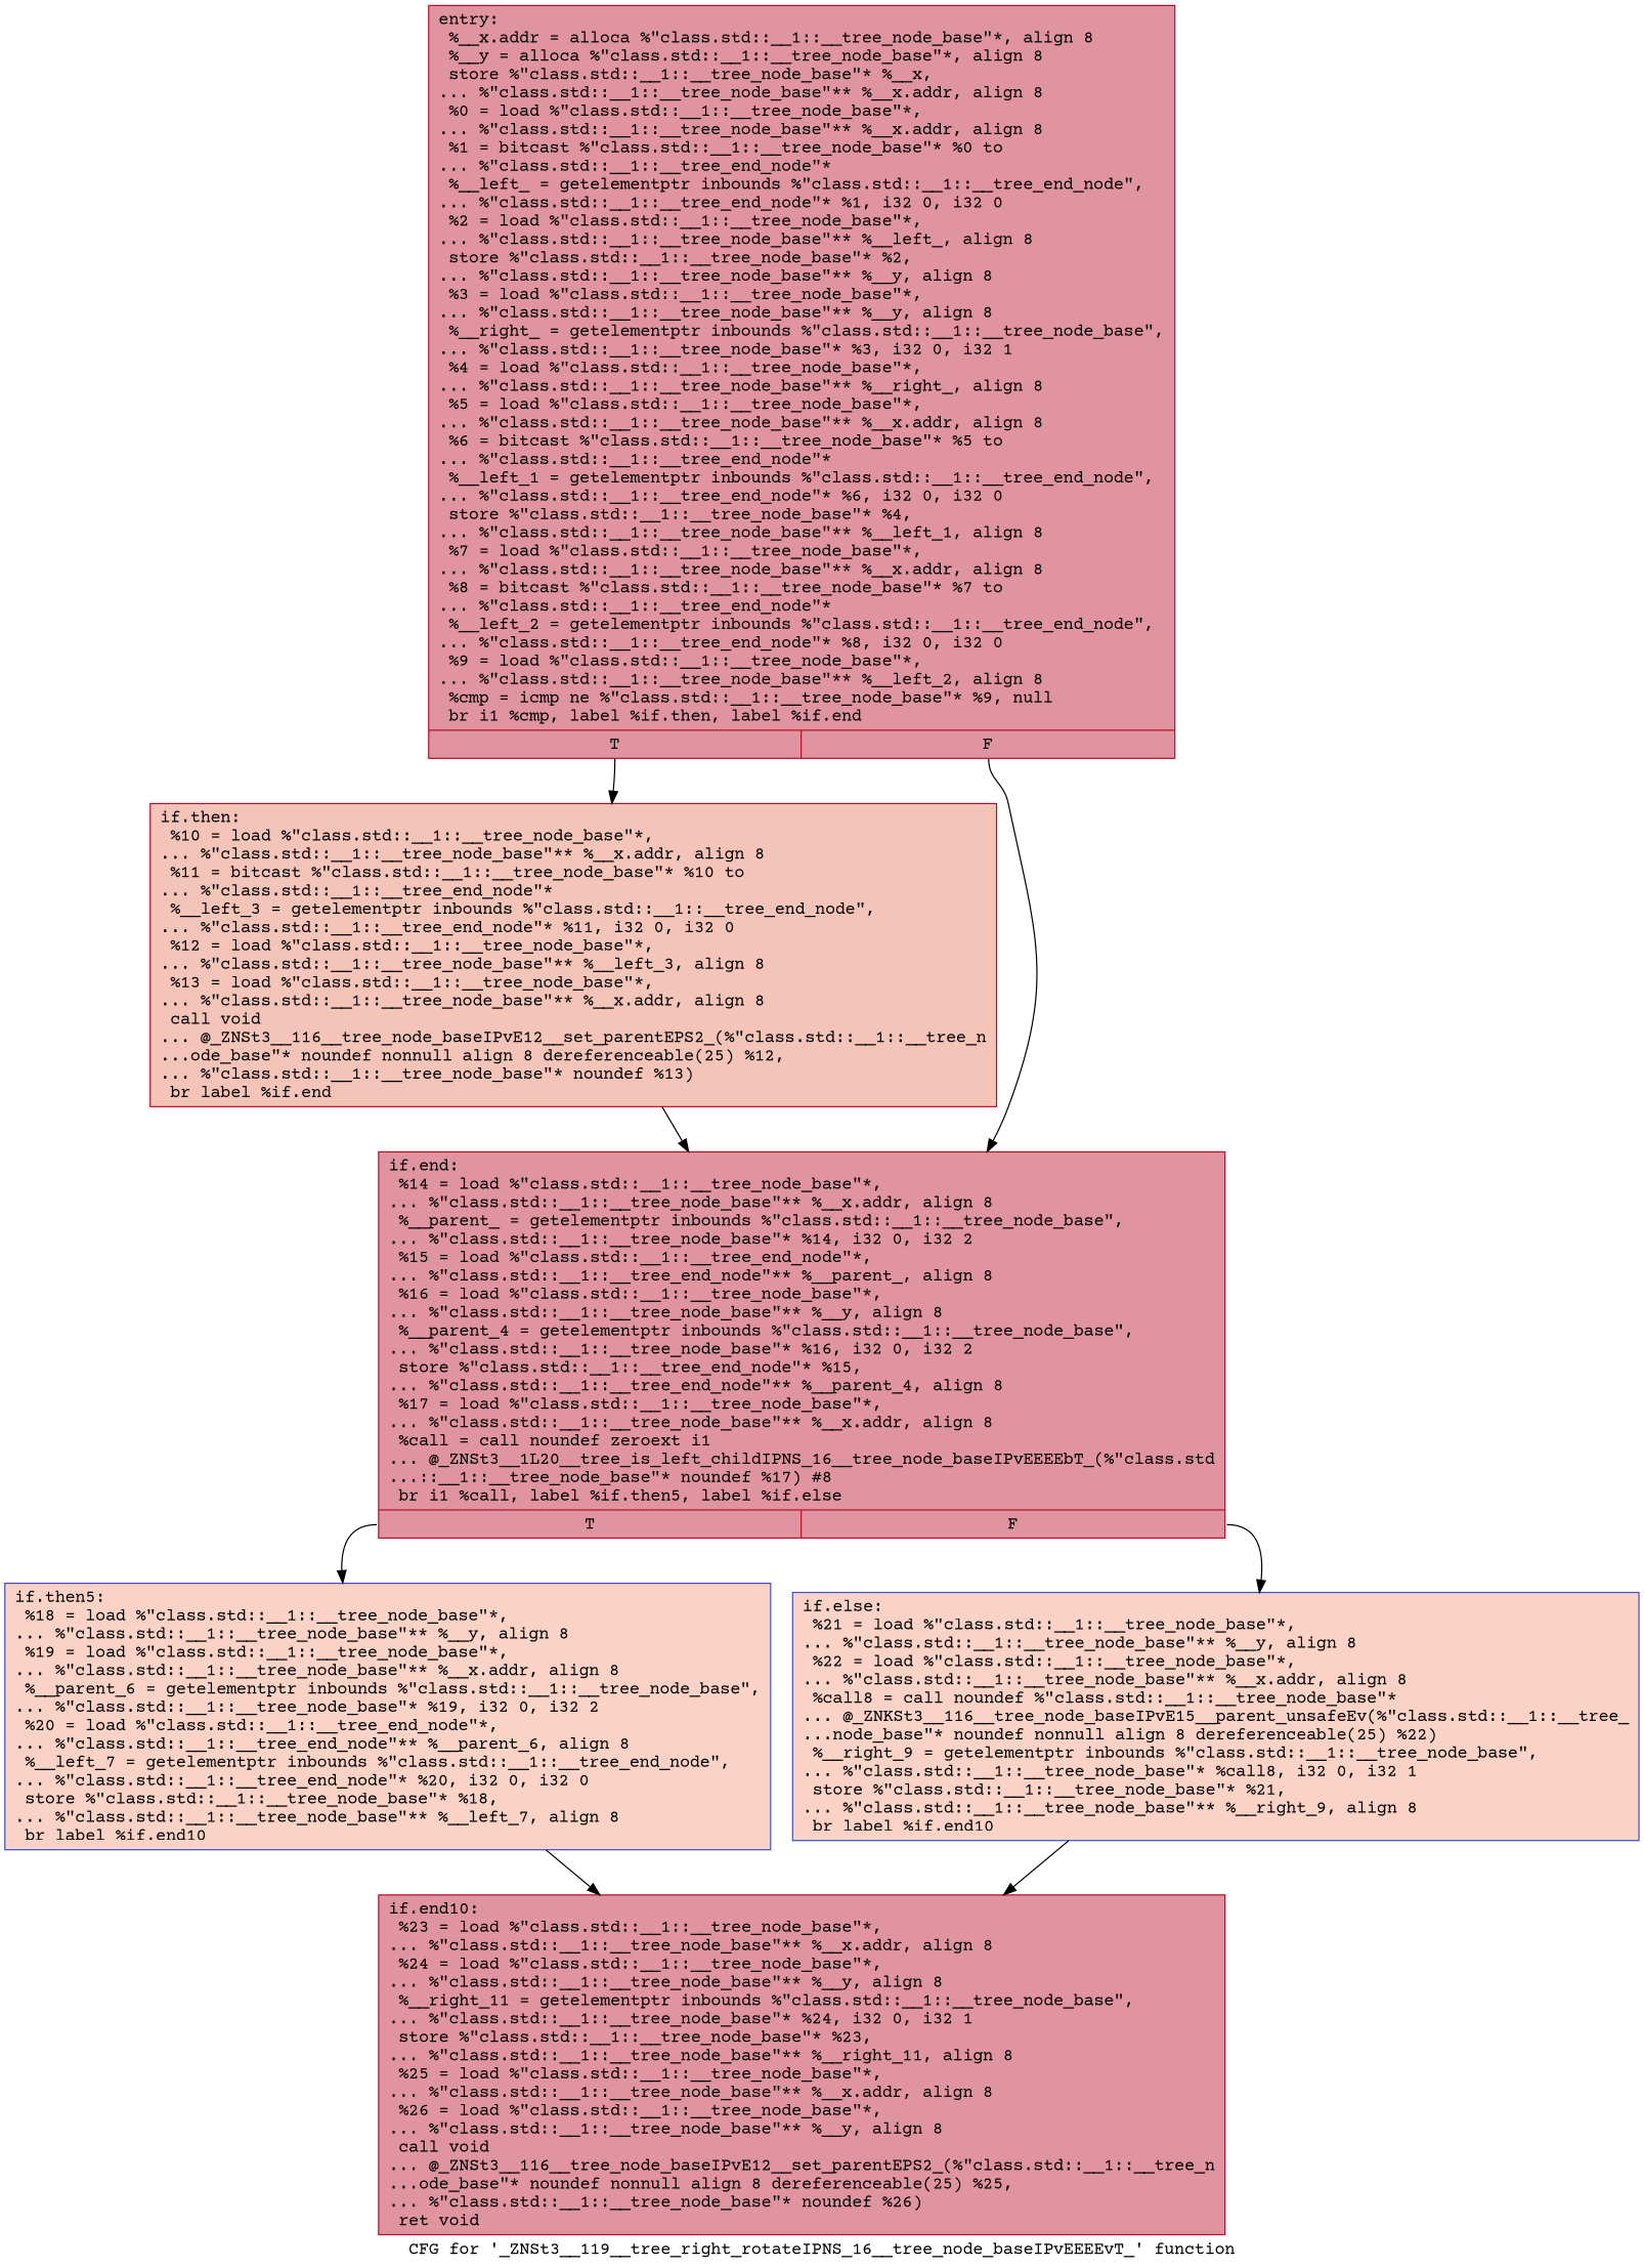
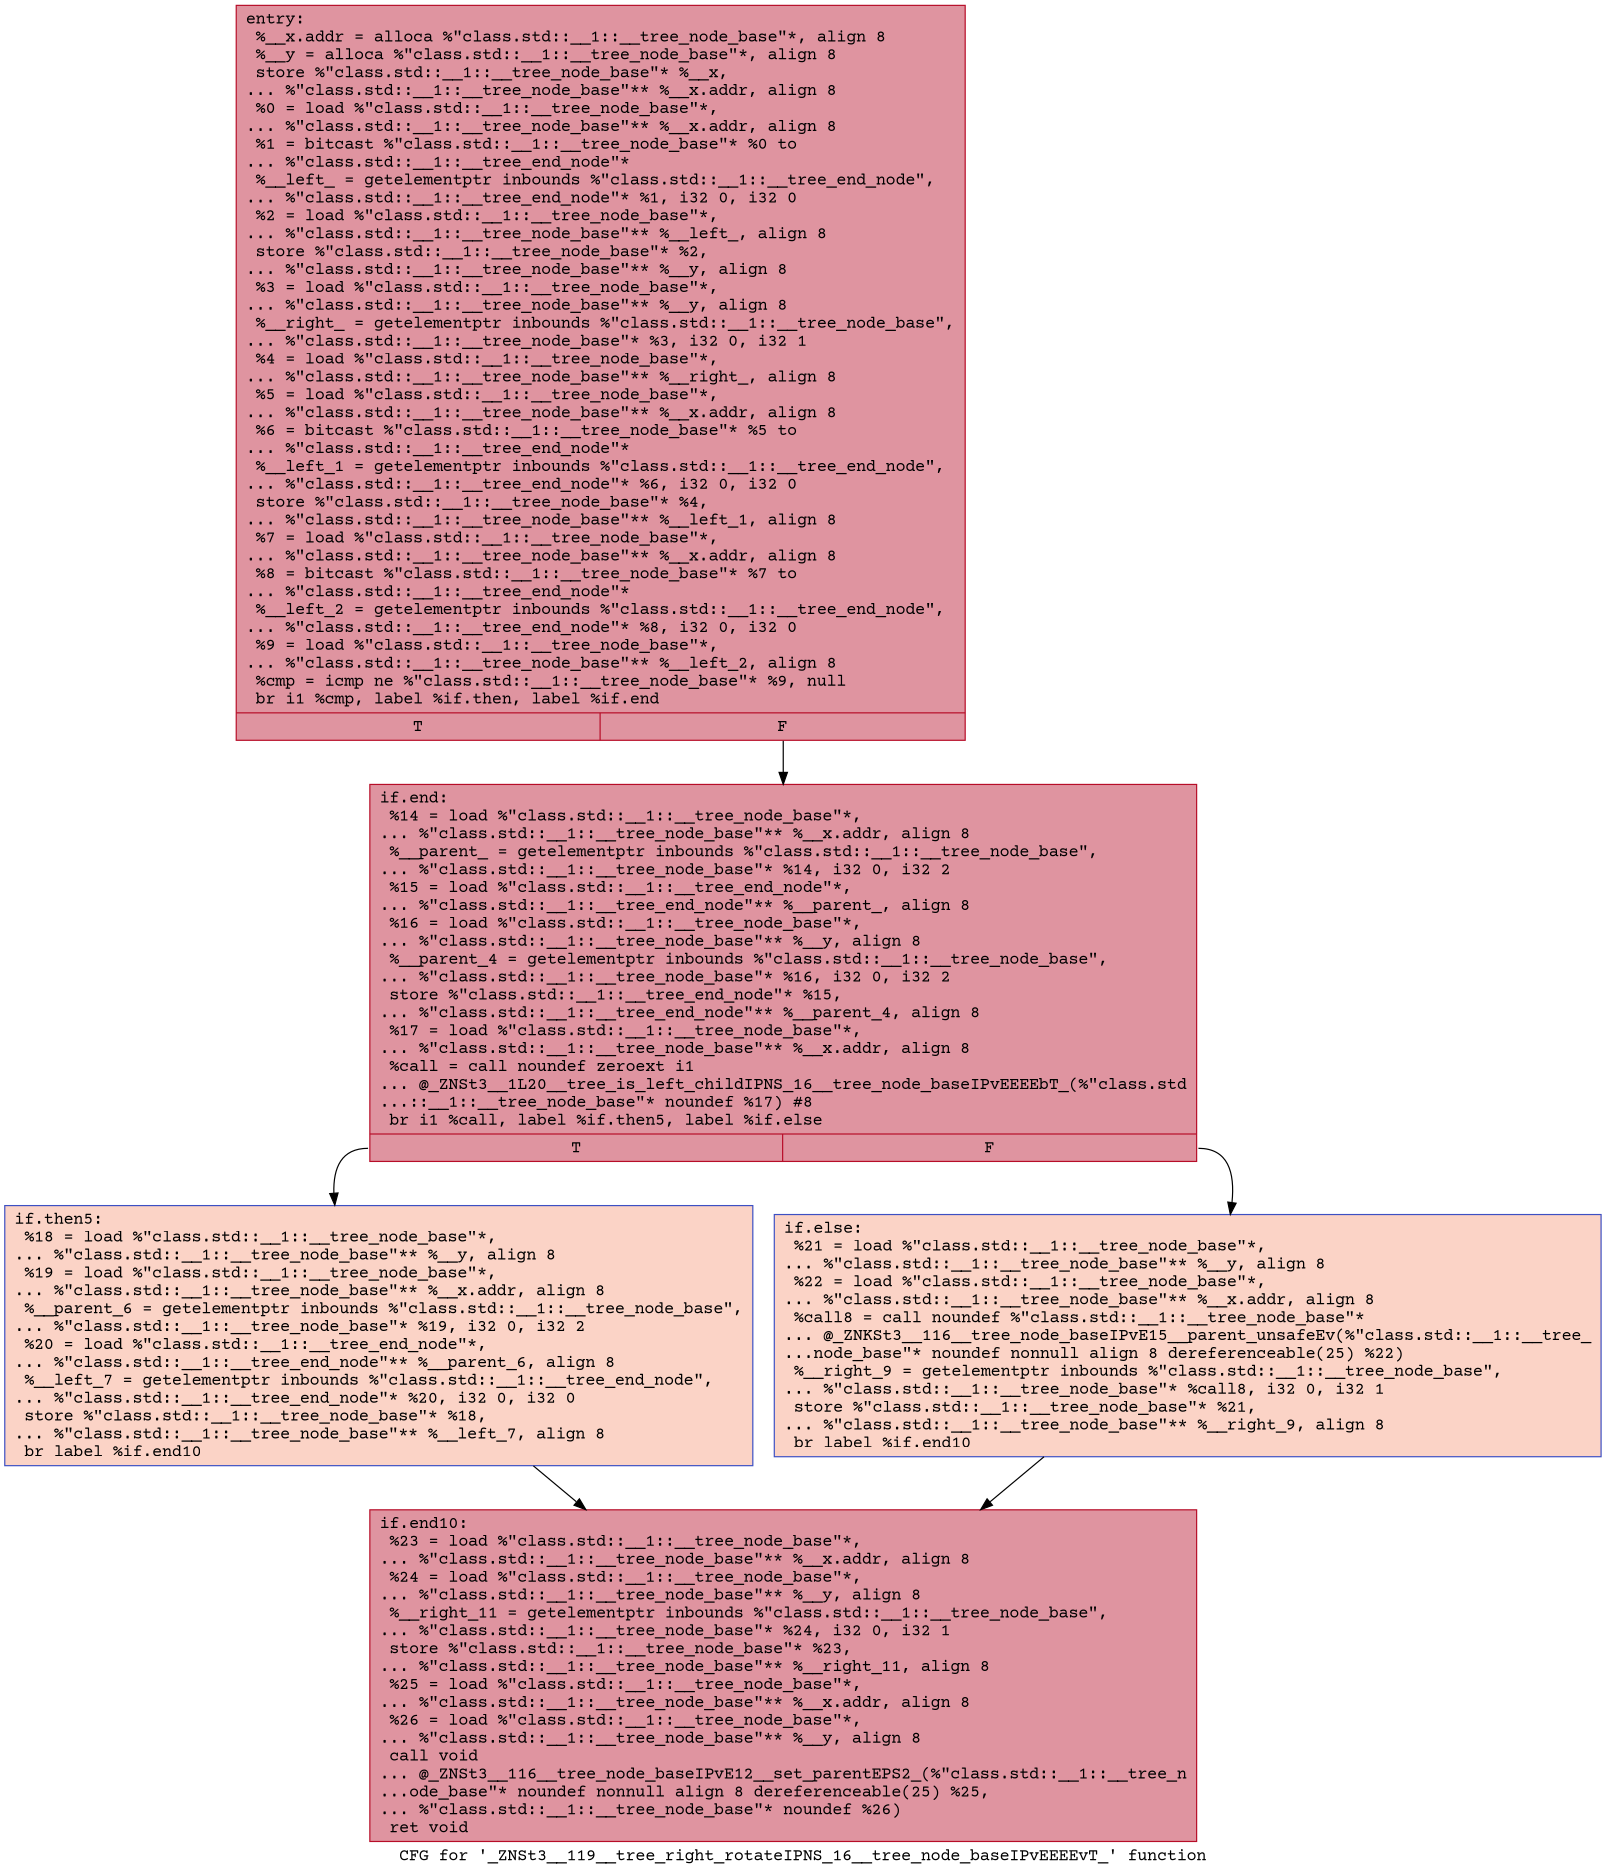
  digraph {
    label="CFG for '_ZNSt3__119__tree_right_rotateIPNS_16__tree_node_baseIPvEEEEvT_' function"
    fontname="Courier Prime"
    node [color="#b70d28ff" fillcolor="#b70d2870" shape=record style=filled fontname="Courier Prime"]
    edge [fontname="Courier Prime"]
    n1 [label="{entry:\l  %__x.addr = alloca %\"class.std::__1::__tree_node_base\"*, align 8\l  %__y = alloca %\"class.std::__1::__tree_node_base\"*, align 8\l  store %\"class.std::__1::__tree_node_base\"* %__x,\l... %\"class.std::__1::__tree_node_base\"** %__x.addr, align 8\l  %0 = load %\"class.std::__1::__tree_node_base\"*,\l... %\"class.std::__1::__tree_node_base\"** %__x.addr, align 8\l  %1 = bitcast %\"class.std::__1::__tree_node_base\"* %0 to\l... %\"class.std::__1::__tree_end_node\"*\l  %__left_ = getelementptr inbounds %\"class.std::__1::__tree_end_node\",\l... %\"class.std::__1::__tree_end_node\"* %1, i32 0, i32 0\l  %2 = load %\"class.std::__1::__tree_node_base\"*,\l... %\"class.std::__1::__tree_node_base\"** %__left_, align 8\l  store %\"class.std::__1::__tree_node_base\"* %2,\l... %\"class.std::__1::__tree_node_base\"** %__y, align 8\l  %3 = load %\"class.std::__1::__tree_node_base\"*,\l... %\"class.std::__1::__tree_node_base\"** %__y, align 8\l  %__right_ = getelementptr inbounds %\"class.std::__1::__tree_node_base\",\l... %\"class.std::__1::__tree_node_base\"* %3, i32 0, i32 1\l  %4 = load %\"class.std::__1::__tree_node_base\"*,\l... %\"class.std::__1::__tree_node_base\"** %__right_, align 8\l  %5 = load %\"class.std::__1::__tree_node_base\"*,\l... %\"class.std::__1::__tree_node_base\"** %__x.addr, align 8\l  %6 = bitcast %\"class.std::__1::__tree_node_base\"* %5 to\l... %\"class.std::__1::__tree_end_node\"*\l  %__left_1 = getelementptr inbounds %\"class.std::__1::__tree_end_node\",\l... %\"class.std::__1::__tree_end_node\"* %6, i32 0, i32 0\l  store %\"class.std::__1::__tree_node_base\"* %4,\l... %\"class.std::__1::__tree_node_base\"** %__left_1, align 8\l  %7 = load %\"class.std::__1::__tree_node_base\"*,\l... %\"class.std::__1::__tree_node_base\"** %__x.addr, align 8\l  %8 = bitcast %\"class.std::__1::__tree_node_base\"* %7 to\l... %\"class.std::__1::__tree_end_node\"*\l  %__left_2 = getelementptr inbounds %\"class.std::__1::__tree_end_node\",\l... %\"class.std::__1::__tree_end_node\"* %8, i32 0, i32 0\l  %9 = load %\"class.std::__1::__tree_node_base\"*,\l... %\"class.std::__1::__tree_node_base\"** %__left_2, align 8\l  %cmp = icmp ne %\"class.std::__1::__tree_node_base\"* %9, null\l  br i1 %cmp, label %if.then, label %if.end\l|{<s0>T|<s1>F}}"]
-   n2 [fillcolor="#e97a5f70" label="{if.then:                                          \l  %10 = load %\"class.std::__1::__tree_node_base\"*,\l... %\"class.std::__1::__tree_node_base\"** %__x.addr, align 8\l  %11 = bitcast %\"class.std::__1::__tree_node_base\"* %10 to\l... %\"class.std::__1::__tree_end_node\"*\l  %__left_3 = getelementptr inbounds %\"class.std::__1::__tree_end_node\",\l... %\"class.std::__1::__tree_end_node\"* %11, i32 0, i32 0\l  %12 = load %\"class.std::__1::__tree_node_base\"*,\l... %\"class.std::__1::__tree_node_base\"** %__left_3, align 8\l  %13 = load %\"class.std::__1::__tree_node_base\"*,\l... %\"class.std::__1::__tree_node_base\"** %__x.addr, align 8\l  call void\l... @_ZNSt3__116__tree_node_baseIPvE12__set_parentEPS2_(%\"class.std::__1::__tree_n\l...ode_base\"* noundef nonnull align 8 dereferenceable(25) %12,\l... %\"class.std::__1::__tree_node_base\"* noundef %13)\l  br label %if.end\l}"]
    n3 [label="{if.end:                                           \l  %14 = load %\"class.std::__1::__tree_node_base\"*,\l... %\"class.std::__1::__tree_node_base\"** %__x.addr, align 8\l  %__parent_ = getelementptr inbounds %\"class.std::__1::__tree_node_base\",\l... %\"class.std::__1::__tree_node_base\"* %14, i32 0, i32 2\l  %15 = load %\"class.std::__1::__tree_end_node\"*,\l... %\"class.std::__1::__tree_end_node\"** %__parent_, align 8\l  %16 = load %\"class.std::__1::__tree_node_base\"*,\l... %\"class.std::__1::__tree_node_base\"** %__y, align 8\l  %__parent_4 = getelementptr inbounds %\"class.std::__1::__tree_node_base\",\l... %\"class.std::__1::__tree_node_base\"* %16, i32 0, i32 2\l  store %\"class.std::__1::__tree_end_node\"* %15,\l... %\"class.std::__1::__tree_end_node\"** %__parent_4, align 8\l  %17 = load %\"class.std::__1::__tree_node_base\"*,\l... %\"class.std::__1::__tree_node_base\"** %__x.addr, align 8\l  %call = call noundef zeroext i1\l... @_ZNSt3__1L20__tree_is_left_childIPNS_16__tree_node_baseIPvEEEEbT_(%\"class.std\l...::__1::__tree_node_base\"* noundef %17) #8\l  br i1 %call, label %if.then5, label %if.else\l|{<s0>T|<s1>F}}"]
    n4 [color="#3d50c3ff" fillcolor="#f59c7d70" label="{if.then5:                                         \l  %18 = load %\"class.std::__1::__tree_node_base\"*,\l... %\"class.std::__1::__tree_node_base\"** %__y, align 8\l  %19 = load %\"class.std::__1::__tree_node_base\"*,\l... %\"class.std::__1::__tree_node_base\"** %__x.addr, align 8\l  %__parent_6 = getelementptr inbounds %\"class.std::__1::__tree_node_base\",\l... %\"class.std::__1::__tree_node_base\"* %19, i32 0, i32 2\l  %20 = load %\"class.std::__1::__tree_end_node\"*,\l... %\"class.std::__1::__tree_end_node\"** %__parent_6, align 8\l  %__left_7 = getelementptr inbounds %\"class.std::__1::__tree_end_node\",\l... %\"class.std::__1::__tree_end_node\"* %20, i32 0, i32 0\l  store %\"class.std::__1::__tree_node_base\"* %18,\l... %\"class.std::__1::__tree_node_base\"** %__left_7, align 8\l  br label %if.end10\l}"]
    n5 [color="#3d50c3ff" fillcolor="#f59c7d70" label="{if.else:                                          \l  %21 = load %\"class.std::__1::__tree_node_base\"*,\l... %\"class.std::__1::__tree_node_base\"** %__y, align 8\l  %22 = load %\"class.std::__1::__tree_node_base\"*,\l... %\"class.std::__1::__tree_node_base\"** %__x.addr, align 8\l  %call8 = call noundef %\"class.std::__1::__tree_node_base\"*\l... @_ZNKSt3__116__tree_node_baseIPvE15__parent_unsafeEv(%\"class.std::__1::__tree_\l...node_base\"* noundef nonnull align 8 dereferenceable(25) %22)\l  %__right_9 = getelementptr inbounds %\"class.std::__1::__tree_node_base\",\l... %\"class.std::__1::__tree_node_base\"* %call8, i32 0, i32 1\l  store %\"class.std::__1::__tree_node_base\"* %21,\l... %\"class.std::__1::__tree_node_base\"** %__right_9, align 8\l  br label %if.end10\l}"]
    n6 [label="{if.end10:                                         \l  %23 = load %\"class.std::__1::__tree_node_base\"*,\l... %\"class.std::__1::__tree_node_base\"** %__x.addr, align 8\l  %24 = load %\"class.std::__1::__tree_node_base\"*,\l... %\"class.std::__1::__tree_node_base\"** %__y, align 8\l  %__right_11 = getelementptr inbounds %\"class.std::__1::__tree_node_base\",\l... %\"class.std::__1::__tree_node_base\"* %24, i32 0, i32 1\l  store %\"class.std::__1::__tree_node_base\"* %23,\l... %\"class.std::__1::__tree_node_base\"** %__right_11, align 8\l  %25 = load %\"class.std::__1::__tree_node_base\"*,\l... %\"class.std::__1::__tree_node_base\"** %__x.addr, align 8\l  %26 = load %\"class.std::__1::__tree_node_base\"*,\l... %\"class.std::__1::__tree_node_base\"** %__y, align 8\l  call void\l... @_ZNSt3__116__tree_node_baseIPvE12__set_parentEPS2_(%\"class.std::__1::__tree_n\l...ode_base\"* noundef nonnull align 8 dereferenceable(25) %25,\l... %\"class.std::__1::__tree_node_base\"* noundef %26)\l  ret void\l}"]
-   n1 -> n2 [tailport=s0]
    n1 -> n3 [tailport=s1]
-   n2 -> n3
    n3 -> n4 [tailport=s0]
    n3 -> n5 [tailport=s1]
    n4 -> n6
    n5 -> n6
  }
